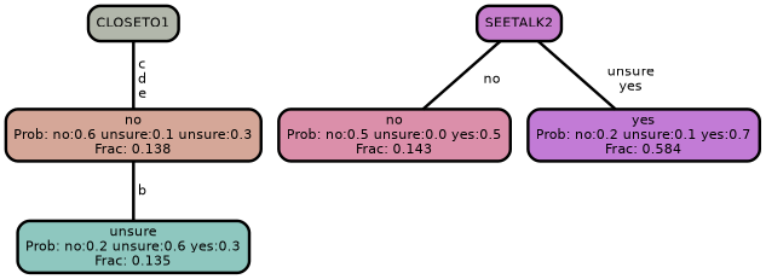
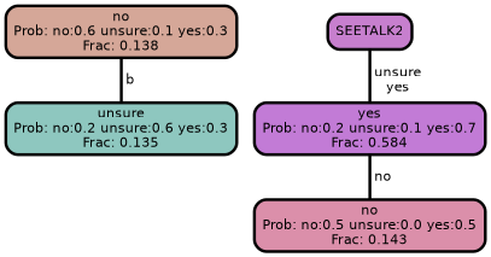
  graph {
    ranksep="0 equally"
    splines=straight
    node [color=black fontcolor=black fontname=helvetica penwidth=3 shape=box style="filled, rounded"]
    edge [color=black fontname=helvetica penwidth=3]
    n1 [fillcolor="#8ec7bf" label="unsure\nProb: no:0.2 unsure:0.6 yes:0.3\nFrac: 0.135"]
-   n2 [fillcolor="#b2b7ab" label=CLOSETO1]
-   n3 [fillcolor="#d5a798" label="no\nProb: no:0.6 unsure:0.1 unsure:0.3\nFrac: 0.138"]
+   n3 [fillcolor="#d5a798" label="no\nProb: no:0.6 unsure:0.1 yes:0.3\nFrac: 0.138"]
    n4 [fillcolor="#c77fce" label=SEETALK2]
    n5 [fillcolor="#db8faa" label="no\nProb: no:0.5 unsure:0.0 yes:0.5\nFrac: 0.143"]
    n6 [fillcolor="#c27bd6" label="yes\nProb: no:0.2 unsure:0.1 yes:0.7\nFrac: 0.584"]
    subgraph sub_1 {
      rank=same
    }
-   n2 -- n3 [label=" c\n d\n e"]
    n3 -- n1 [label=" b"]
-   n4 -- n5 [label=" no"]
+   n6 -- n5 [label=" no"]
    n4 -- n6 [label=" unsure\n yes"]
  }
